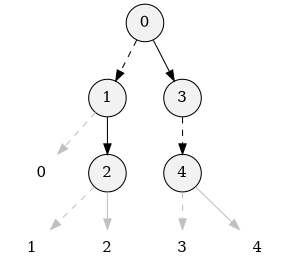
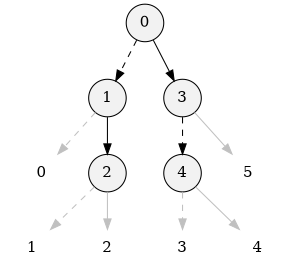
  digraph {
    node [shape=none]
    edge [color=Gray]
    n1 [fillcolor=Grey95 label=0 shape=circle style=filled]
    n2 [fillcolor=Grey95 label=1 shape=circle style=filled]
    n3 [fillcolor=Grey95 label=3 shape=circle style=filled]
    n4 [label=0]
    n5 [fillcolor=Grey95 label=2 shape=circle style=filled]
    n6 [fillcolor=Grey95 label=4 shape=circle style=filled]
+   n7 [label=5]
    n8 [label=1]
    n9 [label=2]
    n10 [label=3]
    n11 [label=4]
    n1 -> n2 [style=dashed color=""]
    n1 -> n3 [color=""]
    n2 -> n4 [style=dashed]
    n2 -> n5 [color=""]
    n3 -> n6 [style=dashed color=""]
+   n3 -> n7
    n5 -> n8 [style=dashed]
    n5 -> n9
    n6 -> n10 [style=dashed]
    n6 -> n11
  }
